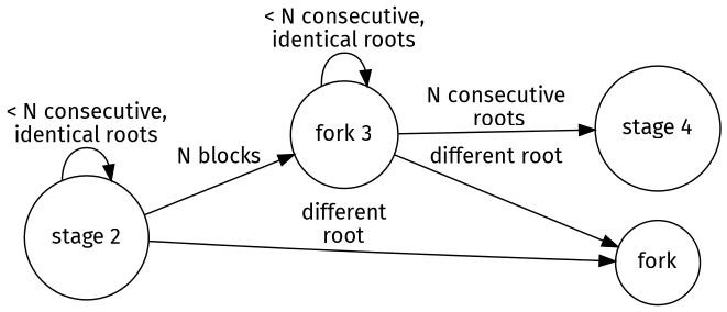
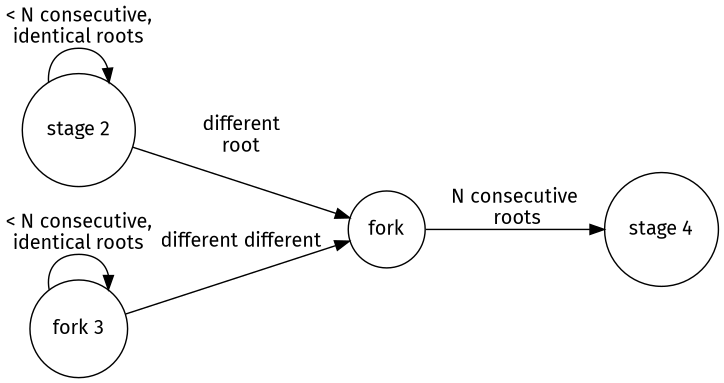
  digraph {
    fontname="Fira Sans"
    rankdir=LR
    node [fontname="Fira Sans" shape=circle]
    edge [fontname="Fira Sans"]
    n1 [label="stage 2"]
    n2 [label="fork 3"]
    n3 [label=fork]
    n4 [label="stage 4"]
    n1 -> n1 [label="< N consecutive,\nidentical roots"]
-   n1 -> n2 [label="N blocks"]
    n1 -> n3 [label="different\nroot"]
    n2 -> n2 [label="< N consecutive,\nidentical roots"]
-   n2 -> n3 [label="different root"]
-   n2 -> n4 [label="N consecutive\n roots"]
+   n2 -> n3 [label="different different"]
+   n3 -> n4 [label="N consecutive\n roots"]
  }
